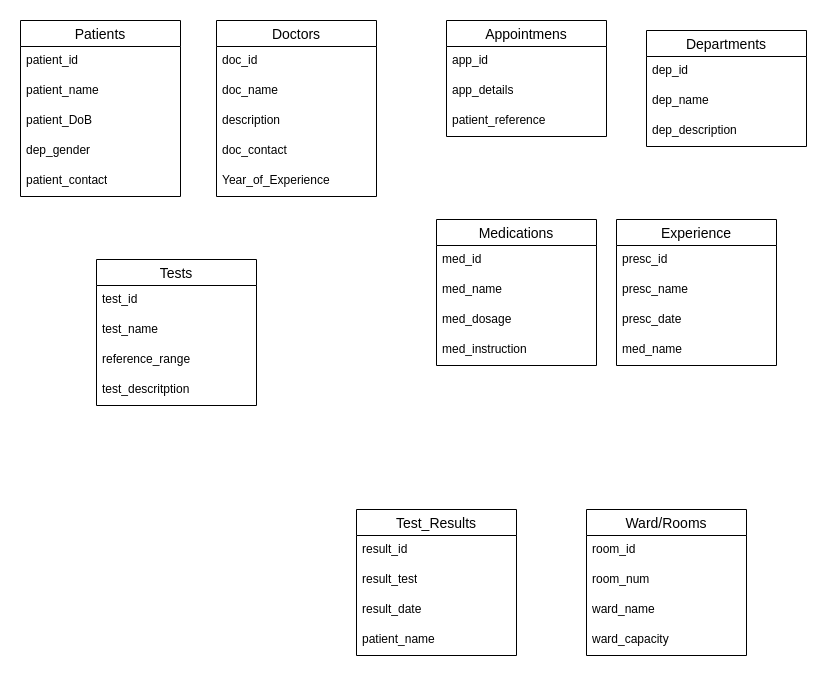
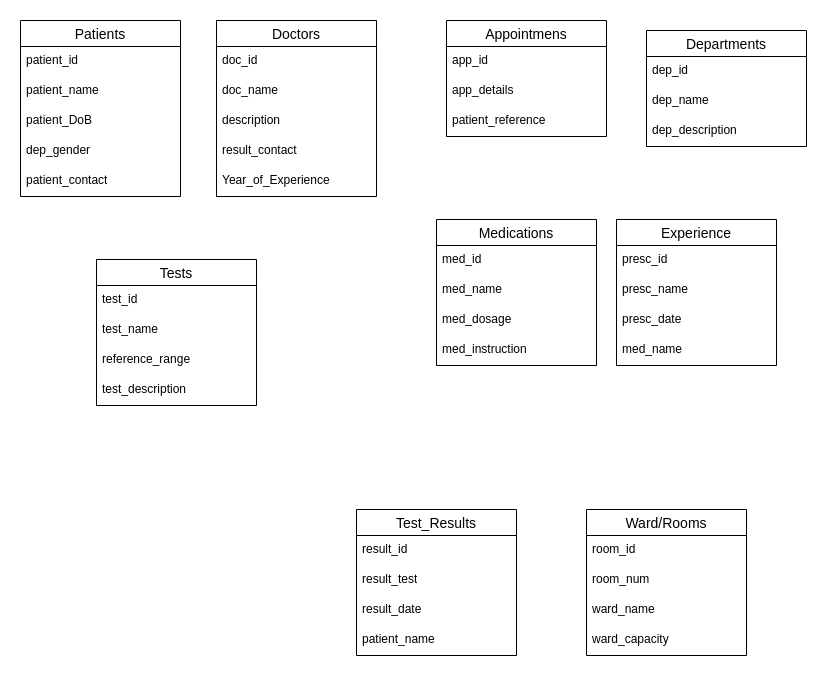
  <mxCell id="0" />
  <mxCell id="1" parent="0" />
  <mxCell id="2" value="Patients" style="swimlane;fontStyle=0;childLayout=stackLayout;horizontal=1;startSize=26;horizontalStack=0;resizeParent=1;resizeParentMax=0;resizeLast=0;collapsible=1;marginBottom=0;align=center;fontSize=14;" vertex="1" parent="1"><mxGeometry x="20" y="20" width="160" height="176" as="geometry" /></mxCell>
  <mxCell id="3" value="patient_id" style="text;strokeColor=none;fillColor=none;spacingLeft=4;spacingRight=4;overflow=hidden;rotatable=0;points=[[0,0.5],[1,0.5]];portConstraint=eastwest;fontSize=12;whiteSpace=wrap;html=1;" vertex="1" parent="2"><mxGeometry y="26" width="160" height="30" as="geometry" /></mxCell>
  <mxCell id="4" value="patient_name" style="text;strokeColor=none;fillColor=none;spacingLeft=4;spacingRight=4;overflow=hidden;rotatable=0;points=[[0,0.5],[1,0.5]];portConstraint=eastwest;fontSize=12;whiteSpace=wrap;html=1;" vertex="1" parent="2"><mxGeometry y="56" width="160" height="30" as="geometry" /></mxCell>
  <mxCell id="5" value="patient_DoB" style="text;strokeColor=none;fillColor=none;spacingLeft=4;spacingRight=4;overflow=hidden;rotatable=0;points=[[0,0.5],[1,0.5]];portConstraint=eastwest;fontSize=12;whiteSpace=wrap;html=1;" vertex="1" parent="2"><mxGeometry y="86" width="160" height="30" as="geometry" /></mxCell>
  <mxCell id="6" value="dep_gender" style="text;strokeColor=none;fillColor=none;spacingLeft=4;spacingRight=4;overflow=hidden;rotatable=0;points=[[0,0.5],[1,0.5]];portConstraint=eastwest;fontSize=12;whiteSpace=wrap;html=1;" vertex="1" parent="2"><mxGeometry y="116" width="160" height="30" as="geometry" /></mxCell>
  <mxCell id="7" value="patient_contact" style="text;strokeColor=none;fillColor=none;spacingLeft=4;spacingRight=4;overflow=hidden;rotatable=0;points=[[0,0.5],[1,0.5]];portConstraint=eastwest;fontSize=12;whiteSpace=wrap;html=1;" vertex="1" parent="2"><mxGeometry y="146" width="160" height="30" as="geometry" /></mxCell>
  <mxCell id="8" value="Doctors" style="swimlane;fontStyle=0;childLayout=stackLayout;horizontal=1;startSize=26;horizontalStack=0;resizeParent=1;resizeParentMax=0;resizeLast=0;collapsible=1;marginBottom=0;align=center;fontSize=14;" vertex="1" parent="1"><mxGeometry x="216" y="20" width="160" height="176" as="geometry" /></mxCell>
  <mxCell id="9" value="doc_id" style="text;strokeColor=none;fillColor=none;spacingLeft=4;spacingRight=4;overflow=hidden;rotatable=0;points=[[0,0.5],[1,0.5]];portConstraint=eastwest;fontSize=12;whiteSpace=wrap;html=1;" vertex="1" parent="8"><mxGeometry y="26" width="160" height="30" as="geometry" /></mxCell>
  <mxCell id="10" value="doc_name" style="text;strokeColor=none;fillColor=none;spacingLeft=4;spacingRight=4;overflow=hidden;rotatable=0;points=[[0,0.5],[1,0.5]];portConstraint=eastwest;fontSize=12;whiteSpace=wrap;html=1;" vertex="1" parent="8"><mxGeometry y="56" width="160" height="30" as="geometry" /></mxCell>
  <mxCell id="11" value="description" style="text;strokeColor=none;fillColor=none;spacingLeft=4;spacingRight=4;overflow=hidden;rotatable=0;points=[[0,0.5],[1,0.5]];portConstraint=eastwest;fontSize=12;whiteSpace=wrap;html=1;" vertex="1" parent="8"><mxGeometry y="86" width="160" height="30" as="geometry" /></mxCell>
- <mxCell id="12" value="doc_contact" style="text;strokeColor=none;fillColor=none;spacingLeft=4;spacingRight=4;overflow=hidden;rotatable=0;points=[[0,0.5],[1,0.5]];portConstraint=eastwest;fontSize=12;whiteSpace=wrap;html=1;" vertex="1" parent="8"><mxGeometry y="116" width="160" height="30" as="geometry" /></mxCell>
+ <mxCell id="12" value="result_contact" style="text;strokeColor=none;fillColor=none;spacingLeft=4;spacingRight=4;overflow=hidden;rotatable=0;points=[[0,0.5],[1,0.5]];portConstraint=eastwest;fontSize=12;whiteSpace=wrap;html=1;" vertex="1" parent="8"><mxGeometry y="116" width="160" height="30" as="geometry" /></mxCell>
  <mxCell id="13" value="Year_of_Experience" style="text;strokeColor=none;fillColor=none;spacingLeft=4;spacingRight=4;overflow=hidden;rotatable=0;points=[[0,0.5],[1,0.5]];portConstraint=eastwest;fontSize=12;whiteSpace=wrap;html=1;" vertex="1" parent="8"><mxGeometry y="146" width="160" height="30" as="geometry" /></mxCell>
  <mxCell id="14" value="Appointmens" style="swimlane;fontStyle=0;childLayout=stackLayout;horizontal=1;startSize=26;horizontalStack=0;resizeParent=1;resizeParentMax=0;resizeLast=0;collapsible=1;marginBottom=0;align=center;fontSize=14;" vertex="1" parent="1"><mxGeometry x="446" y="20" width="160" height="116" as="geometry" /></mxCell>
  <mxCell id="15" value="app_id" style="text;strokeColor=none;fillColor=none;spacingLeft=4;spacingRight=4;overflow=hidden;rotatable=0;points=[[0,0.5],[1,0.5]];portConstraint=eastwest;fontSize=12;whiteSpace=wrap;html=1;" vertex="1" parent="14"><mxGeometry y="26" width="160" height="30" as="geometry" /></mxCell>
  <mxCell id="16" value="app_details" style="text;strokeColor=none;fillColor=none;spacingLeft=4;spacingRight=4;overflow=hidden;rotatable=0;points=[[0,0.5],[1,0.5]];portConstraint=eastwest;fontSize=12;whiteSpace=wrap;html=1;" vertex="1" parent="14"><mxGeometry y="56" width="160" height="30" as="geometry" /></mxCell>
  <mxCell id="17" value="patient_reference" style="text;strokeColor=none;fillColor=none;spacingLeft=4;spacingRight=4;overflow=hidden;rotatable=0;points=[[0,0.5],[1,0.5]];portConstraint=eastwest;fontSize=12;whiteSpace=wrap;html=1;" vertex="1" parent="14"><mxGeometry y="86" width="160" height="30" as="geometry" /></mxCell>
  <mxCell id="18" value="Medications" style="swimlane;fontStyle=0;childLayout=stackLayout;horizontal=1;startSize=26;horizontalStack=0;resizeParent=1;resizeParentMax=0;resizeLast=0;collapsible=1;marginBottom=0;align=center;fontSize=14;" vertex="1" parent="1"><mxGeometry x="436" y="219" width="160" height="146" as="geometry" /></mxCell>
  <mxCell id="19" value="med_id" style="text;strokeColor=none;fillColor=none;spacingLeft=4;spacingRight=4;overflow=hidden;rotatable=0;points=[[0,0.5],[1,0.5]];portConstraint=eastwest;fontSize=12;whiteSpace=wrap;html=1;" vertex="1" parent="18"><mxGeometry y="26" width="160" height="30" as="geometry" /></mxCell>
  <mxCell id="20" value="med_name" style="text;strokeColor=none;fillColor=none;spacingLeft=4;spacingRight=4;overflow=hidden;rotatable=0;points=[[0,0.5],[1,0.5]];portConstraint=eastwest;fontSize=12;whiteSpace=wrap;html=1;" vertex="1" parent="18"><mxGeometry y="56" width="160" height="30" as="geometry" /></mxCell>
  <mxCell id="21" value="med_dosage" style="text;strokeColor=none;fillColor=none;spacingLeft=4;spacingRight=4;overflow=hidden;rotatable=0;points=[[0,0.5],[1,0.5]];portConstraint=eastwest;fontSize=12;whiteSpace=wrap;html=1;" vertex="1" parent="18"><mxGeometry y="86" width="160" height="30" as="geometry" /></mxCell>
  <mxCell id="22" value="med_instruction" style="text;strokeColor=none;fillColor=none;spacingLeft=4;spacingRight=4;overflow=hidden;rotatable=0;points=[[0,0.5],[1,0.5]];portConstraint=eastwest;fontSize=12;whiteSpace=wrap;html=1;" vertex="1" parent="18"><mxGeometry y="116" width="160" height="30" as="geometry" /></mxCell>
  <mxCell id="23" value="Tests" style="swimlane;fontStyle=0;childLayout=stackLayout;horizontal=1;startSize=26;horizontalStack=0;resizeParent=1;resizeParentMax=0;resizeLast=0;collapsible=1;marginBottom=0;align=center;fontSize=14;" vertex="1" parent="1"><mxGeometry x="96" y="259" width="160" height="146" as="geometry" /></mxCell>
  <mxCell id="24" value="test_id" style="text;strokeColor=none;fillColor=none;spacingLeft=4;spacingRight=4;overflow=hidden;rotatable=0;points=[[0,0.5],[1,0.5]];portConstraint=eastwest;fontSize=12;whiteSpace=wrap;html=1;" vertex="1" parent="23"><mxGeometry y="26" width="160" height="30" as="geometry" /></mxCell>
  <mxCell id="25" value="test_name" style="text;strokeColor=none;fillColor=none;spacingLeft=4;spacingRight=4;overflow=hidden;rotatable=0;points=[[0,0.5],[1,0.5]];portConstraint=eastwest;fontSize=12;whiteSpace=wrap;html=1;" vertex="1" parent="23"><mxGeometry y="56" width="160" height="30" as="geometry" /></mxCell>
  <mxCell id="26" value="reference_range" style="text;strokeColor=none;fillColor=none;spacingLeft=4;spacingRight=4;overflow=hidden;rotatable=0;points=[[0,0.5],[1,0.5]];portConstraint=eastwest;fontSize=12;whiteSpace=wrap;html=1;" vertex="1" parent="23"><mxGeometry y="86" width="160" height="30" as="geometry" /></mxCell>
- <mxCell id="27" value="test_descritption" style="text;strokeColor=none;fillColor=none;spacingLeft=4;spacingRight=4;overflow=hidden;rotatable=0;points=[[0,0.5],[1,0.5]];portConstraint=eastwest;fontSize=12;whiteSpace=wrap;html=1;" vertex="1" parent="23"><mxGeometry y="116" width="160" height="30" as="geometry" /></mxCell>
+ <mxCell id="27" value="test_description" style="text;strokeColor=none;fillColor=none;spacingLeft=4;spacingRight=4;overflow=hidden;rotatable=0;points=[[0,0.5],[1,0.5]];portConstraint=eastwest;fontSize=12;whiteSpace=wrap;html=1;" vertex="1" parent="23"><mxGeometry y="116" width="160" height="30" as="geometry" /></mxCell>
  <mxCell id="28" value="Test_Results" style="swimlane;fontStyle=0;childLayout=stackLayout;horizontal=1;startSize=26;horizontalStack=0;resizeParent=1;resizeParentMax=0;resizeLast=0;collapsible=1;marginBottom=0;align=center;fontSize=14;" vertex="1" parent="1"><mxGeometry x="356" y="509" width="160" height="146" as="geometry" /></mxCell>
  <mxCell id="29" value="result_id" style="text;strokeColor=none;fillColor=none;spacingLeft=4;spacingRight=4;overflow=hidden;rotatable=0;points=[[0,0.5],[1,0.5]];portConstraint=eastwest;fontSize=12;whiteSpace=wrap;html=1;" vertex="1" parent="28"><mxGeometry y="26" width="160" height="30" as="geometry" /></mxCell>
  <mxCell id="30" value="result_test" style="text;strokeColor=none;fillColor=none;spacingLeft=4;spacingRight=4;overflow=hidden;rotatable=0;points=[[0,0.5],[1,0.5]];portConstraint=eastwest;fontSize=12;whiteSpace=wrap;html=1;" vertex="1" parent="28"><mxGeometry y="56" width="160" height="30" as="geometry" /></mxCell>
  <mxCell id="31" value="result_date" style="text;strokeColor=none;fillColor=none;spacingLeft=4;spacingRight=4;overflow=hidden;rotatable=0;points=[[0,0.5],[1,0.5]];portConstraint=eastwest;fontSize=12;whiteSpace=wrap;html=1;" vertex="1" parent="28"><mxGeometry y="86" width="160" height="30" as="geometry" /></mxCell>
  <mxCell id="32" value="patient_name" style="text;strokeColor=none;fillColor=none;spacingLeft=4;spacingRight=4;overflow=hidden;rotatable=0;points=[[0,0.5],[1,0.5]];portConstraint=eastwest;fontSize=12;whiteSpace=wrap;html=1;" vertex="1" parent="28"><mxGeometry y="116" width="160" height="30" as="geometry" /></mxCell>
  <mxCell id="33" value="Ward/Rooms" style="swimlane;fontStyle=0;childLayout=stackLayout;horizontal=1;startSize=26;horizontalStack=0;resizeParent=1;resizeParentMax=0;resizeLast=0;collapsible=1;marginBottom=0;align=center;fontSize=14;" vertex="1" parent="1"><mxGeometry x="586" y="509" width="160" height="146" as="geometry" /></mxCell>
  <mxCell id="34" value="room_id" style="text;strokeColor=none;fillColor=none;spacingLeft=4;spacingRight=4;overflow=hidden;rotatable=0;points=[[0,0.5],[1,0.5]];portConstraint=eastwest;fontSize=12;whiteSpace=wrap;html=1;" vertex="1" parent="33"><mxGeometry y="26" width="160" height="30" as="geometry" /></mxCell>
  <mxCell id="35" value="room_num" style="text;strokeColor=none;fillColor=none;spacingLeft=4;spacingRight=4;overflow=hidden;rotatable=0;points=[[0,0.5],[1,0.5]];portConstraint=eastwest;fontSize=12;whiteSpace=wrap;html=1;" vertex="1" parent="33"><mxGeometry y="56" width="160" height="30" as="geometry" /></mxCell>
  <mxCell id="36" value="ward_name" style="text;strokeColor=none;fillColor=none;spacingLeft=4;spacingRight=4;overflow=hidden;rotatable=0;points=[[0,0.5],[1,0.5]];portConstraint=eastwest;fontSize=12;whiteSpace=wrap;html=1;" vertex="1" parent="33"><mxGeometry y="86" width="160" height="30" as="geometry" /></mxCell>
  <mxCell id="37" value="ward_capacity" style="text;strokeColor=none;fillColor=none;spacingLeft=4;spacingRight=4;overflow=hidden;rotatable=0;points=[[0,0.5],[1,0.5]];portConstraint=eastwest;fontSize=12;whiteSpace=wrap;html=1;" vertex="1" parent="33"><mxGeometry y="116" width="160" height="30" as="geometry" /></mxCell>
  <mxCell id="38" value="Experience" style="swimlane;fontStyle=0;childLayout=stackLayout;horizontal=1;startSize=26;horizontalStack=0;resizeParent=1;resizeParentMax=0;resizeLast=0;collapsible=1;marginBottom=0;align=center;fontSize=14;" vertex="1" parent="1"><mxGeometry x="616" y="219" width="160" height="146" as="geometry" /></mxCell>
  <mxCell id="39" value="presc_id" style="text;strokeColor=none;fillColor=none;spacingLeft=4;spacingRight=4;overflow=hidden;rotatable=0;points=[[0,0.5],[1,0.5]];portConstraint=eastwest;fontSize=12;whiteSpace=wrap;html=1;" vertex="1" parent="38"><mxGeometry y="26" width="160" height="30" as="geometry" /></mxCell>
  <mxCell id="40" value="presc_name" style="text;strokeColor=none;fillColor=none;spacingLeft=4;spacingRight=4;overflow=hidden;rotatable=0;points=[[0,0.5],[1,0.5]];portConstraint=eastwest;fontSize=12;whiteSpace=wrap;html=1;" vertex="1" parent="38"><mxGeometry y="56" width="160" height="30" as="geometry" /></mxCell>
  <mxCell id="41" value="presc_date" style="text;strokeColor=none;fillColor=none;spacingLeft=4;spacingRight=4;overflow=hidden;rotatable=0;points=[[0,0.5],[1,0.5]];portConstraint=eastwest;fontSize=12;whiteSpace=wrap;html=1;" vertex="1" parent="38"><mxGeometry y="86" width="160" height="30" as="geometry" /></mxCell>
  <mxCell id="42" value="med_name" style="text;strokeColor=none;fillColor=none;spacingLeft=4;spacingRight=4;overflow=hidden;rotatable=0;points=[[0,0.5],[1,0.5]];portConstraint=eastwest;fontSize=12;whiteSpace=wrap;html=1;" vertex="1" parent="38"><mxGeometry y="116" width="160" height="30" as="geometry" /></mxCell>
  <mxCell id="43" value="Departments" style="swimlane;fontStyle=0;childLayout=stackLayout;horizontal=1;startSize=26;horizontalStack=0;resizeParent=1;resizeParentMax=0;resizeLast=0;collapsible=1;marginBottom=0;align=center;fontSize=14;" vertex="1" parent="1"><mxGeometry x="646" y="30" width="160" height="116" as="geometry" /></mxCell>
  <mxCell id="44" value="dep_id" style="text;strokeColor=none;fillColor=none;spacingLeft=4;spacingRight=4;overflow=hidden;rotatable=0;points=[[0,0.5],[1,0.5]];portConstraint=eastwest;fontSize=12;whiteSpace=wrap;html=1;" vertex="1" parent="43"><mxGeometry y="26" width="160" height="30" as="geometry" /></mxCell>
  <mxCell id="45" value="dep_name" style="text;strokeColor=none;fillColor=none;spacingLeft=4;spacingRight=4;overflow=hidden;rotatable=0;points=[[0,0.5],[1,0.5]];portConstraint=eastwest;fontSize=12;whiteSpace=wrap;html=1;" vertex="1" parent="43"><mxGeometry y="56" width="160" height="30" as="geometry" /></mxCell>
  <mxCell id="46" value="dep_description" style="text;strokeColor=none;fillColor=none;spacingLeft=4;spacingRight=4;overflow=hidden;rotatable=0;points=[[0,0.5],[1,0.5]];portConstraint=eastwest;fontSize=12;whiteSpace=wrap;html=1;" vertex="1" parent="43"><mxGeometry y="86" width="160" height="30" as="geometry" /></mxCell>
